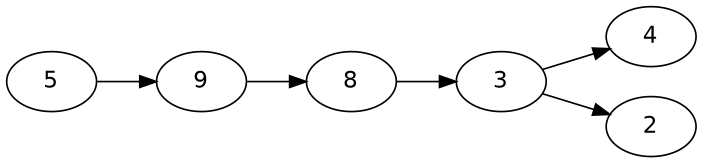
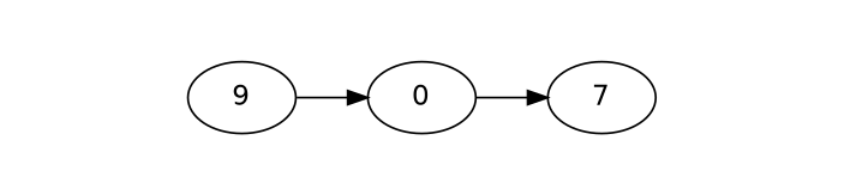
  digraph {
    fontname="DejaVu Sans"
    rankdir=LR
    node [fontname="DejaVu Sans"]
    edge [fontname="DejaVu Sans"]
-   n1 [label=5]
    n2 [label=9]
-   n3 [label=8]
-   n4 [label=3]
-   n5 [label=4]
-   n6 [label=2]
-   n1 -> n2
+   n3 [label=0]
+   n4 [label=7]
    n2 -> n3
    n3 -> n4
-   n4 -> n5
-   n4 -> n6
  }
